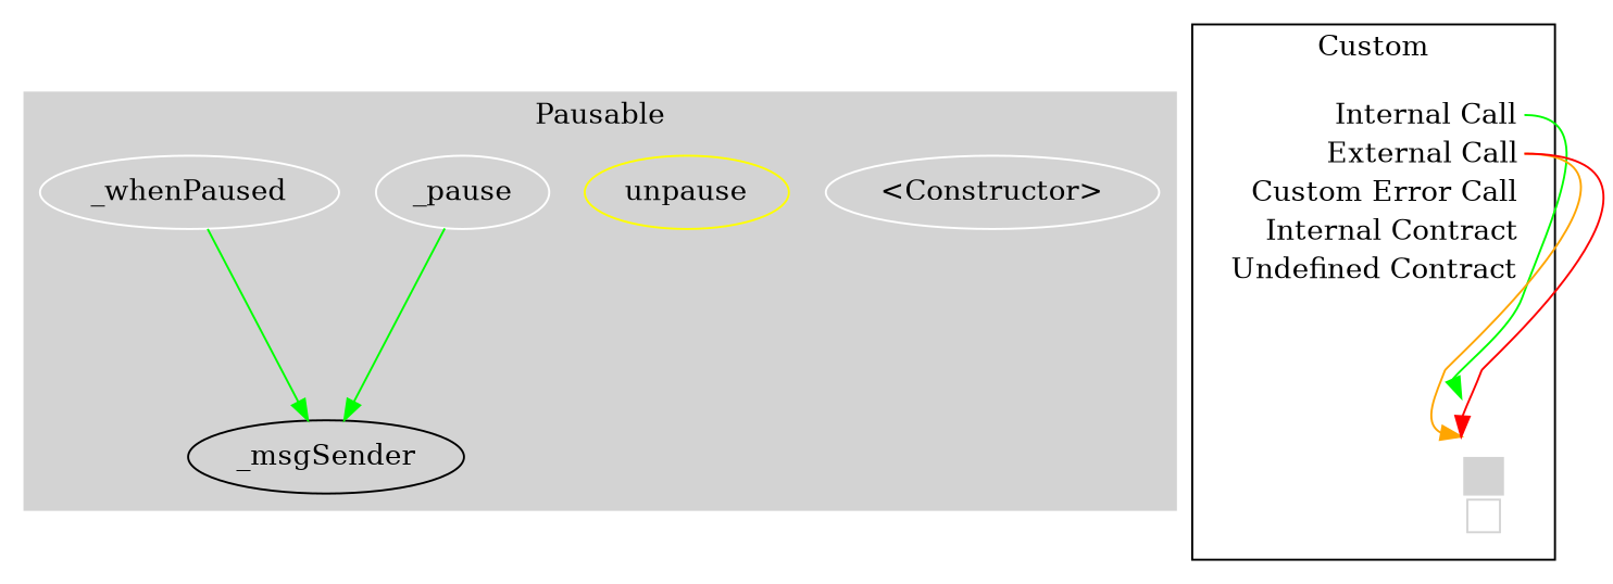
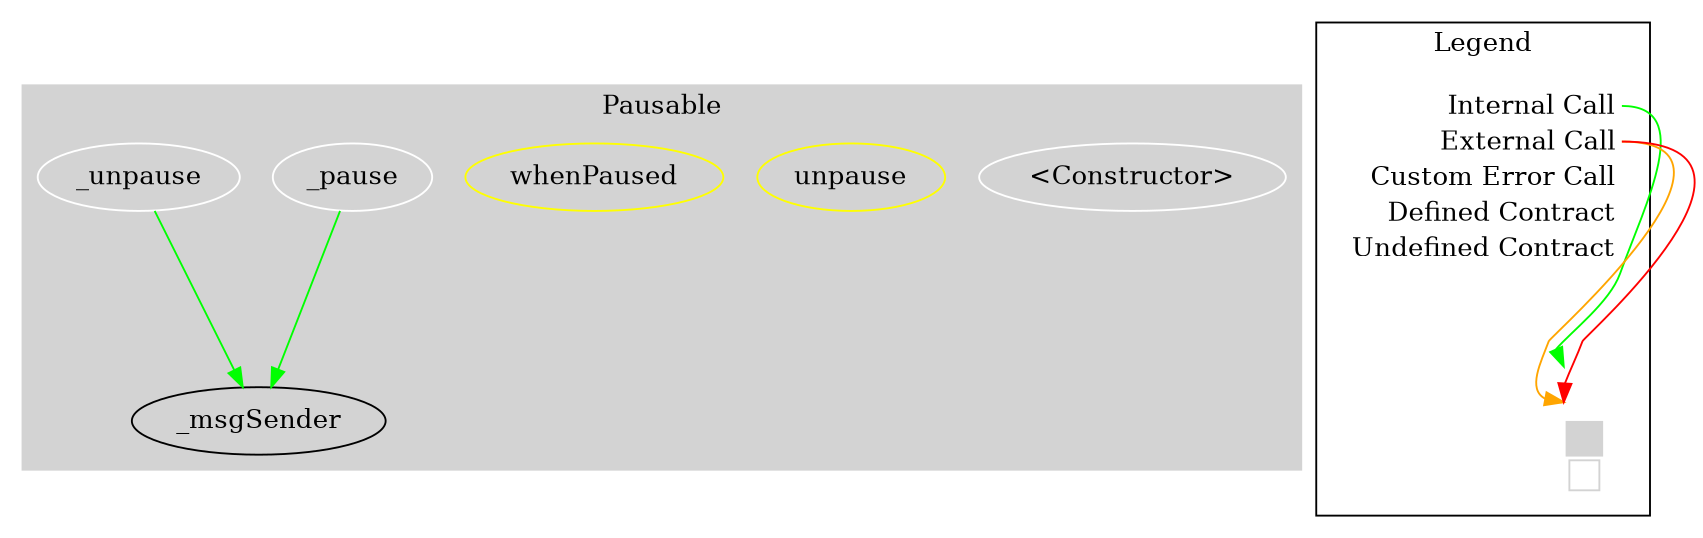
  digraph {
    compound=true
    rankdir=TB
    edge [color=green]
    n1 [color=white label="<Constructor>"]
    n2 [color=yellow label=unpause]
+   n3 [color=yellow label=whenPaused]
    n4 [color=white label=_pause]
-   n5 [color=white label=_whenPaused]
+   n5 [color=white label=_unpause]
    n6 [label=_msgSender]
-   n7 [label=<<table border="0" cellpadding="2" cellspacing="0" cellborder="0">   <tr><td align="right" port="i1">Internal Call</td></tr>   <tr><td align="right" port="i2">External Call</td></tr>   <tr><td align="right" port="i2">Custom Error Call</td></tr>   <tr><td align="right" port="i3">Internal Contract</td></tr>   <tr><td align="right" port="i4">Undefined Contract</td></tr>   </table>> shape=plaintext]
+   n7 [label=<<table border="0" cellpadding="2" cellspacing="0" cellborder="0">   <tr><td align="right" port="i1">Internal Call</td></tr>   <tr><td align="right" port="i2">External Call</td></tr>   <tr><td align="right" port="i2">Custom Error Call</td></tr>   <tr><td align="right" port="i3">Defined Contract</td></tr>   <tr><td align="right" port="i4">Undefined Contract</td></tr>   </table>> shape=plaintext]
    n8 [label=<<table border="0" cellpadding="2" cellspacing="0" cellborder="0">   <tr><td port="i1">&nbsp;&nbsp;&nbsp;</td></tr>   <tr><td port="i2">&nbsp;&nbsp;&nbsp;</td></tr>   <tr><td port="i3" bgcolor="lightgray">&nbsp;&nbsp;&nbsp;</td></tr>   <tr><td port="i4">     <table border="1" cellborder="0" cellspacing="0" cellpadding="7" color="lightgray">       <tr>        <td></td>       </tr>      </table>   </td></tr>   </table>> shape=plaintext]
    subgraph cluster_1 {
      bgcolor=lightgray
      color=lightgray
      label=Pausable
      style=filled
      n1
      n2
+     n3
      n4
      n5
      n6
    }
    subgraph cluster_2 {
-     label=Custom
+     label=Legend
      n7
      n8
    }
    n4 -> n6
    n5 -> n6
    n7 -> n8 [headport="i1:w" tailport="i1:e"]
    n7 -> n8 [color=orange headport="i2:w" tailport="i2:e"]
    n7 -> n8 [color=red headport="i2:w" tailport="i2:e"]
  }
